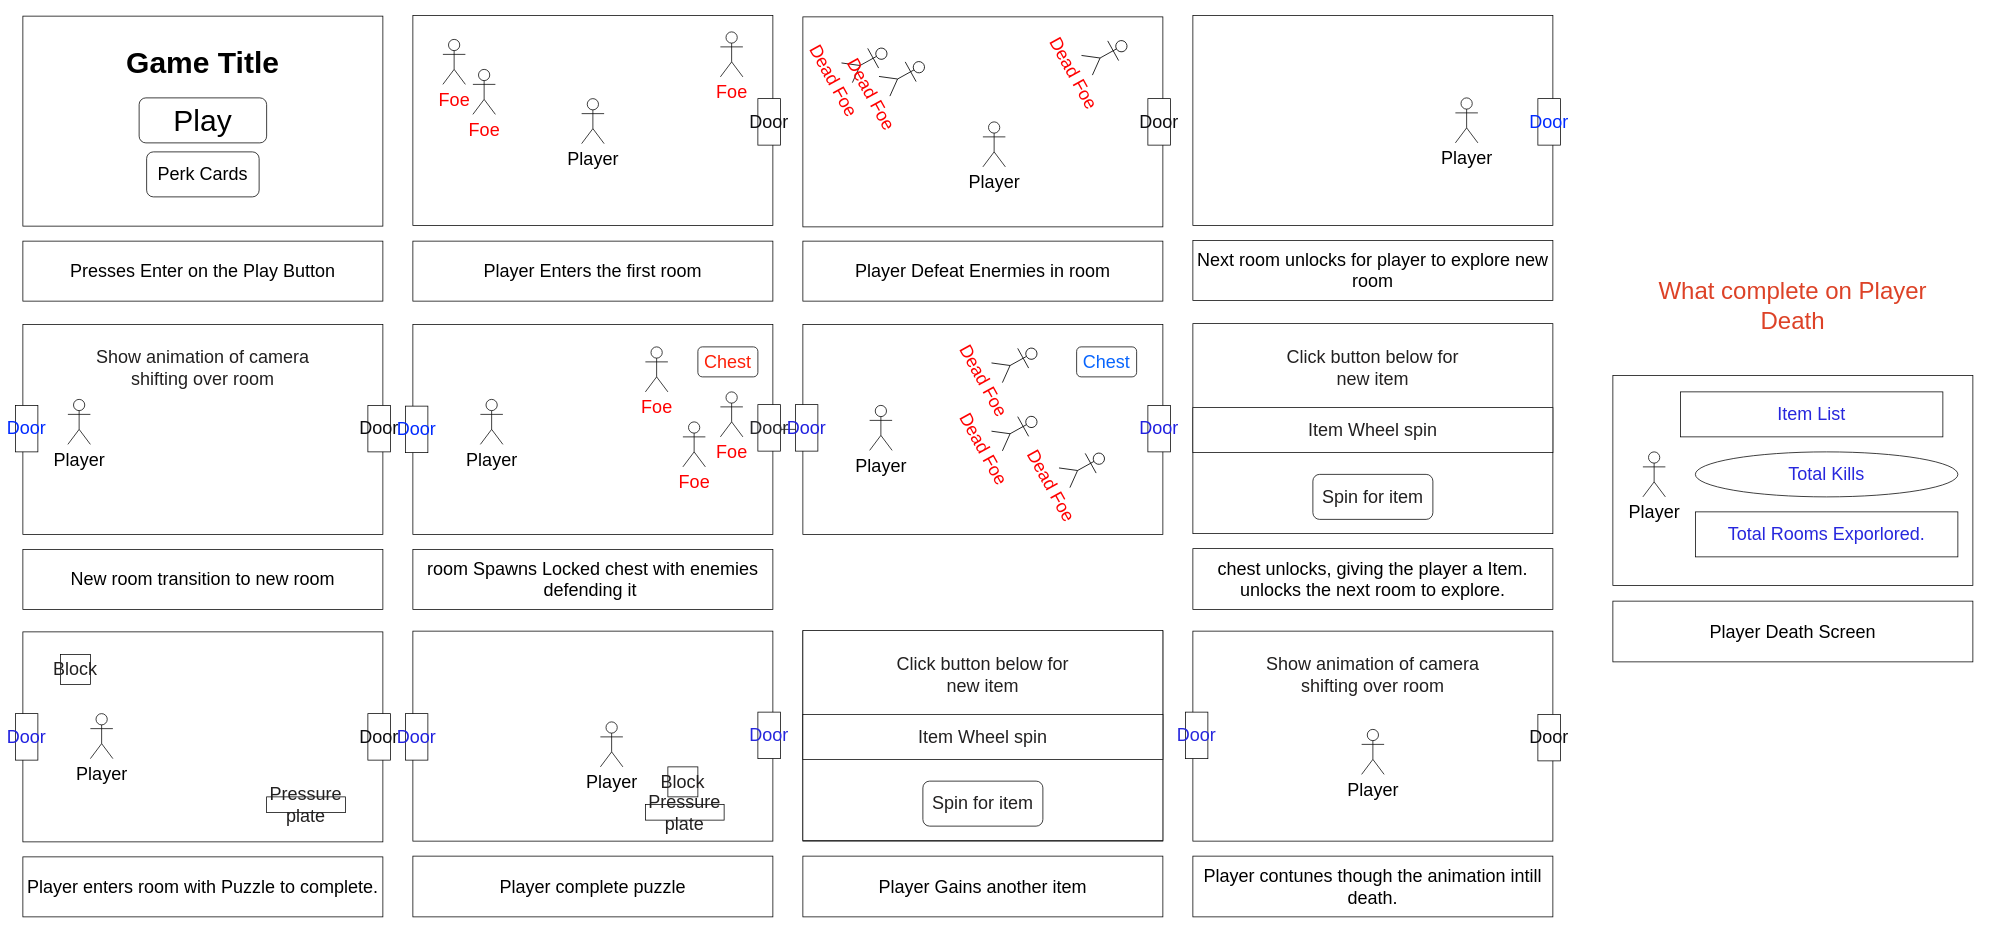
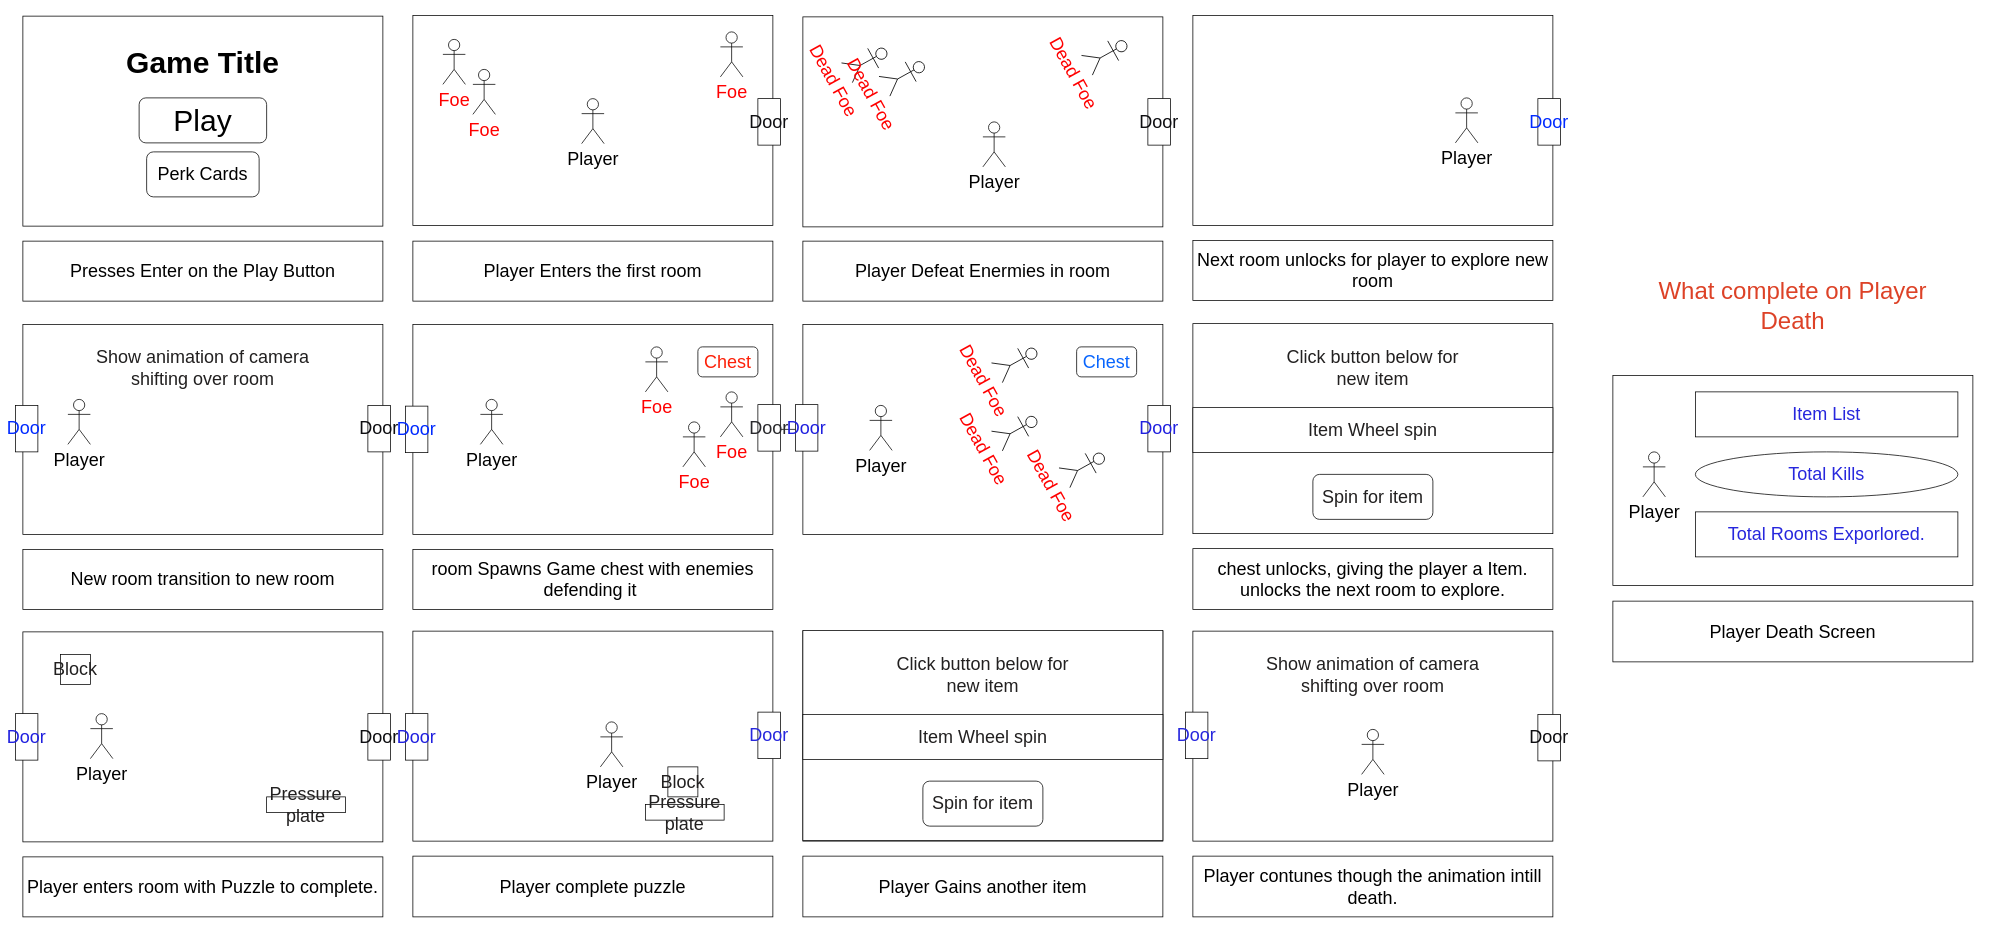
  <mxCell id="0" />
  <mxCell id="1" parent="0" />
  <mxCell id="2" value="" style="rounded=0;whiteSpace=wrap;html=1;fontSize=24;" parent="1" vertex="1"><mxGeometry x="30" y="21" width="480" height="280" as="geometry" /></mxCell>
  <mxCell id="3" value="Presses Enter on the Play Button" style="rounded=0;whiteSpace=wrap;html=1;fontSize=24;" parent="1" vertex="1"><mxGeometry x="30" y="321" width="480" height="80" as="geometry" /></mxCell>
  <mxCell id="4" value="" style="rounded=0;whiteSpace=wrap;html=1;fontSize=24;" parent="1" vertex="1"><mxGeometry x="550" y="20" width="480" height="280" as="geometry" /></mxCell>
  <mxCell id="5" value="Player Enters the first room" style="rounded=0;whiteSpace=wrap;html=1;fontSize=24;" parent="1" vertex="1"><mxGeometry x="550" y="321" width="480" height="80" as="geometry" /></mxCell>
  <mxCell id="6" value="" style="rounded=0;whiteSpace=wrap;html=1;fontSize=24;" parent="1" vertex="1"><mxGeometry x="30" y="432" width="480" height="280" as="geometry" /></mxCell>
  <mxCell id="7" value="New room transition to new room" style="rounded=0;whiteSpace=wrap;html=1;fontSize=24;" parent="1" vertex="1"><mxGeometry x="30" y="732" width="480" height="80" as="geometry" /></mxCell>
  <mxCell id="8" value="" style="edgeStyle=none;html=1;fontSize=24;fontColor=#222020;" edge="1" parent="1" source="9" target="13"><mxGeometry relative="1" as="geometry" /></mxCell>
  <mxCell id="9" value="" style="rounded=0;whiteSpace=wrap;html=1;fontSize=24;" parent="1" vertex="1"><mxGeometry x="550" y="432" width="480" height="280" as="geometry" /></mxCell>
- <mxCell id="10" value="room Spawns Locked chest with enemies defending it&amp;nbsp;" style="rounded=0;whiteSpace=wrap;html=1;fontSize=24;" parent="1" vertex="1"><mxGeometry x="550" y="732" width="480" height="80" as="geometry" /></mxCell>
+ <mxCell id="10" value="room Spawns Game chest with enemies defending it&amp;nbsp;" style="rounded=0;whiteSpace=wrap;html=1;fontSize=24;" parent="1" vertex="1"><mxGeometry x="550" y="732" width="480" height="80" as="geometry" /></mxCell>
  <mxCell id="11" value="" style="rounded=0;whiteSpace=wrap;html=1;fontSize=24;" parent="1" vertex="1"><mxGeometry x="1070" y="22" width="480" height="280" as="geometry" /></mxCell>
  <mxCell id="12" value="Player Defeat Enermies in room" style="rounded=0;whiteSpace=wrap;html=1;fontSize=24;" parent="1" vertex="1"><mxGeometry x="1070" y="321" width="480" height="80" as="geometry" /></mxCell>
  <mxCell id="13" value="" style="rounded=0;whiteSpace=wrap;html=1;fontSize=24;" parent="1" vertex="1"><mxGeometry x="1070" y="432" width="480" height="280" as="geometry" /></mxCell>
  <mxCell id="14" value="" style="rounded=0;whiteSpace=wrap;html=1;fontSize=24;" parent="1" vertex="1"><mxGeometry x="1590" y="20" width="480" height="280" as="geometry" /></mxCell>
  <mxCell id="15" value="Next room unlocks for player to explore new room" style="rounded=0;whiteSpace=wrap;html=1;fontSize=24;" parent="1" vertex="1"><mxGeometry x="1590" y="320" width="480" height="80" as="geometry" /></mxCell>
  <mxCell id="16" value="" style="rounded=0;whiteSpace=wrap;html=1;fontSize=24;" parent="1" vertex="1"><mxGeometry x="1590" y="431" width="480" height="280" as="geometry" /></mxCell>
  <mxCell id="17" value="chest unlocks, giving the player a Item. unlocks the next room to explore." style="rounded=0;whiteSpace=wrap;html=1;fontSize=24;" parent="1" vertex="1"><mxGeometry x="1590" y="731" width="480" height="81" as="geometry" /></mxCell>
  <mxCell id="18" value="" style="rounded=0;whiteSpace=wrap;html=1;fontSize=24;" parent="1" vertex="1"><mxGeometry x="30" y="842" width="480" height="280" as="geometry" /></mxCell>
  <mxCell id="19" value="Player enters room with Puzzle to complete." style="rounded=0;whiteSpace=wrap;html=1;fontSize=24;" parent="1" vertex="1"><mxGeometry x="30" y="1142" width="480" height="80" as="geometry" /></mxCell>
  <mxCell id="20" value="" style="rounded=0;whiteSpace=wrap;html=1;fontSize=24;" parent="1" vertex="1"><mxGeometry x="550" y="841" width="480" height="280" as="geometry" /></mxCell>
  <mxCell id="21" value="Player complete puzzle" style="rounded=0;whiteSpace=wrap;html=1;fontSize=24;" parent="1" vertex="1"><mxGeometry x="550" y="1141" width="480" height="81" as="geometry" /></mxCell>
  <mxCell id="22" value="" style="rounded=0;whiteSpace=wrap;html=1;fontSize=24;" parent="1" vertex="1"><mxGeometry x="1070" y="841" width="480" height="280" as="geometry" /></mxCell>
  <mxCell id="23" value="Player Gains another item" style="rounded=0;whiteSpace=wrap;html=1;fontSize=24;" parent="1" vertex="1"><mxGeometry x="1070" y="1141" width="480" height="81" as="geometry" /></mxCell>
  <mxCell id="24" value="" style="rounded=0;whiteSpace=wrap;html=1;fontSize=24;" parent="1" vertex="1"><mxGeometry x="1590" y="841" width="480" height="280" as="geometry" /></mxCell>
  <mxCell id="25" value="Player contunes though the animation intill death." style="rounded=0;whiteSpace=wrap;html=1;fontSize=24;" parent="1" vertex="1"><mxGeometry x="1590" y="1141" width="480" height="81" as="geometry" /></mxCell>
  <mxCell id="26" value="Game Title" style="text;html=1;strokeColor=none;fillColor=none;align=center;verticalAlign=middle;whiteSpace=wrap;rounded=0;fontSize=40;fontStyle=1" vertex="1" parent="1"><mxGeometry x="145" y="42" width="250" height="80" as="geometry" /></mxCell>
  <mxCell id="27" value="Play" style="rounded=1;whiteSpace=wrap;html=1;fontSize=40;" vertex="1" parent="1"><mxGeometry x="185" y="130" width="170" height="60" as="geometry" /></mxCell>
  <mxCell id="28" value="Perk Cards" style="rounded=1;whiteSpace=wrap;html=1;labelBorderColor=none;fontSize=24;" vertex="1" parent="1"><mxGeometry x="195" y="202" width="150" height="60" as="geometry" /></mxCell>
  <mxCell id="29" value="Player" style="shape=umlActor;verticalLabelPosition=bottom;verticalAlign=top;html=1;outlineConnect=0;labelBorderColor=none;fontSize=24;" vertex="1" parent="1"><mxGeometry x="775" y="131" width="30" height="60" as="geometry" /></mxCell>
  <mxCell id="30" value="Foe&lt;br&gt;" style="shape=umlActor;verticalLabelPosition=bottom;verticalAlign=top;html=1;outlineConnect=0;labelBorderColor=none;fontSize=24;fontColor=#FF0000;" vertex="1" parent="1"><mxGeometry x="590" y="52" width="30" height="60" as="geometry" /></mxCell>
  <mxCell id="31" value="Foe&lt;br&gt;" style="shape=umlActor;verticalLabelPosition=bottom;verticalAlign=top;html=1;outlineConnect=0;labelBorderColor=none;fontSize=24;fontColor=#FF0000;" vertex="1" parent="1"><mxGeometry x="630" y="92" width="30" height="60" as="geometry" /></mxCell>
  <mxCell id="32" value="Foe&lt;br&gt;" style="shape=umlActor;verticalLabelPosition=bottom;verticalAlign=top;html=1;outlineConnect=0;labelBorderColor=none;fontSize=24;fontColor=#FF0000;" vertex="1" parent="1"><mxGeometry x="960" y="42" width="30" height="60" as="geometry" /></mxCell>
  <mxCell id="33" value="Dead Foe" style="shape=umlActor;verticalLabelPosition=bottom;verticalAlign=top;html=1;outlineConnect=0;labelBorderColor=none;fontSize=24;fontColor=#FF0000;rotation=61;" vertex="1" parent="1"><mxGeometry x="1460" y="42" width="30" height="60" as="geometry" /></mxCell>
  <mxCell id="34" value="Dead Foe" style="shape=umlActor;verticalLabelPosition=bottom;verticalAlign=top;html=1;outlineConnect=0;labelBorderColor=none;fontSize=24;fontColor=#FF0000;rotation=61;" vertex="1" parent="1"><mxGeometry x="1140" y="52" width="30" height="60" as="geometry" /></mxCell>
  <mxCell id="35" value="Dead Foe" style="shape=umlActor;verticalLabelPosition=bottom;verticalAlign=top;html=1;outlineConnect=0;labelBorderColor=none;fontSize=24;fontColor=#FF0000;rotation=61;" vertex="1" parent="1"><mxGeometry x="1190" y="70" width="30" height="60" as="geometry" /></mxCell>
  <mxCell id="36" value="Player" style="shape=umlActor;verticalLabelPosition=bottom;verticalAlign=top;html=1;outlineConnect=0;labelBorderColor=none;fontSize=24;" vertex="1" parent="1"><mxGeometry x="1310" y="162" width="30" height="60" as="geometry" /></mxCell>
  <mxCell id="37" value="Player" style="shape=umlActor;verticalLabelPosition=bottom;verticalAlign=top;html=1;outlineConnect=0;labelBorderColor=none;fontSize=24;" vertex="1" parent="1"><mxGeometry x="1940" y="130" width="30" height="60" as="geometry" /></mxCell>
  <mxCell id="38" value="Door" style="rounded=0;whiteSpace=wrap;html=1;labelBorderColor=none;fontSize=24;fontColor=#002aff;" vertex="1" parent="1"><mxGeometry x="2050" y="131" width="30" height="62" as="geometry" /></mxCell>
  <mxCell id="39" value="Door" style="rounded=0;whiteSpace=wrap;html=1;labelBorderColor=none;fontSize=24;fontColor=#002aff;" vertex="1" parent="1"><mxGeometry x="20" y="540" width="30" height="62" as="geometry" /></mxCell>
  <mxCell id="40" value="Player" style="shape=umlActor;verticalLabelPosition=bottom;verticalAlign=top;html=1;outlineConnect=0;labelBorderColor=none;fontSize=24;" vertex="1" parent="1"><mxGeometry x="90" y="532" width="30" height="60" as="geometry" /></mxCell>
  <mxCell id="41" value="Chest" style="rounded=1;whiteSpace=wrap;html=1;labelBorderColor=none;fontSize=24;fontColor=#0865fd;" vertex="1" parent="1"><mxGeometry x="1435" y="462" width="80" height="40" as="geometry" /></mxCell>
  <mxCell id="42" value="Door" style="rounded=0;whiteSpace=wrap;html=1;labelBorderColor=none;fontSize=24;fontColor=#002aff;" vertex="1" parent="1"><mxGeometry x="540" y="541" width="30" height="62" as="geometry" /></mxCell>
  <mxCell id="43" value="Player" style="shape=umlActor;verticalLabelPosition=bottom;verticalAlign=top;html=1;outlineConnect=0;labelBorderColor=none;fontSize=24;" vertex="1" parent="1"><mxGeometry x="640" y="532" width="30" height="60" as="geometry" /></mxCell>
  <mxCell id="44" value="Foe&lt;br&gt;" style="shape=umlActor;verticalLabelPosition=bottom;verticalAlign=top;html=1;outlineConnect=0;labelBorderColor=none;fontSize=24;fontColor=#FF0000;" vertex="1" parent="1"><mxGeometry x="860" y="462" width="30" height="60" as="geometry" /></mxCell>
  <mxCell id="45" value="Foe&lt;br&gt;" style="shape=umlActor;verticalLabelPosition=bottom;verticalAlign=top;html=1;outlineConnect=0;labelBorderColor=none;fontSize=24;fontColor=#FF0000;" vertex="1" parent="1"><mxGeometry x="960" y="522" width="30" height="60" as="geometry" /></mxCell>
  <mxCell id="46" value="Foe&lt;br&gt;" style="shape=umlActor;verticalLabelPosition=bottom;verticalAlign=top;html=1;outlineConnect=0;labelBorderColor=none;fontSize=24;fontColor=#FF0000;" vertex="1" parent="1"><mxGeometry x="910" y="562" width="30" height="60" as="geometry" /></mxCell>
  <mxCell id="47" value="Door" style="rounded=0;whiteSpace=wrap;html=1;labelBorderColor=none;fontSize=24;fontColor=#2a2a2d;" vertex="1" parent="1"><mxGeometry x="1010" y="539" width="30" height="62" as="geometry" /></mxCell>
  <mxCell id="48" value="Door" style="rounded=0;whiteSpace=wrap;html=1;labelBorderColor=none;fontSize=24;fontColor=#0e0e11;" vertex="1" parent="1"><mxGeometry x="1010" y="131" width="30" height="62" as="geometry" /></mxCell>
  <mxCell id="49" value="Door" style="rounded=0;whiteSpace=wrap;html=1;labelBorderColor=none;fontSize=24;fontColor=#0e0e11;" vertex="1" parent="1"><mxGeometry x="1530" y="131" width="30" height="62" as="geometry" /></mxCell>
  <mxCell id="50" value="Door" style="rounded=0;whiteSpace=wrap;html=1;labelBorderColor=none;fontSize=24;fontColor=#0e0e11;" vertex="1" parent="1"><mxGeometry x="490" y="540" width="30" height="62" as="geometry" /></mxCell>
  <mxCell id="51" value="Dead Foe" style="shape=umlActor;verticalLabelPosition=bottom;verticalAlign=top;html=1;outlineConnect=0;labelBorderColor=none;fontSize=24;fontColor=#FF0000;rotation=61;" vertex="1" parent="1"><mxGeometry x="1340" y="452" width="30" height="60" as="geometry" /></mxCell>
  <mxCell id="52" value="Dead Foe" style="shape=umlActor;verticalLabelPosition=bottom;verticalAlign=top;html=1;outlineConnect=0;labelBorderColor=none;fontSize=24;fontColor=#FF0000;rotation=61;" vertex="1" parent="1"><mxGeometry x="1340" y="543" width="30" height="60" as="geometry" /></mxCell>
  <mxCell id="53" value="Dead Foe" style="shape=umlActor;verticalLabelPosition=bottom;verticalAlign=top;html=1;outlineConnect=0;labelBorderColor=none;fontSize=24;fontColor=#FF0000;rotation=61;" vertex="1" parent="1"><mxGeometry x="1430" y="592" width="30" height="60" as="geometry" /></mxCell>
  <mxCell id="54" value="Door" style="rounded=0;whiteSpace=wrap;html=1;labelBorderColor=none;fontSize=24;fontColor=#2020df;" vertex="1" parent="1"><mxGeometry x="1530" y="540" width="30" height="62" as="geometry" /></mxCell>
  <mxCell id="55" value="Chest" style="rounded=1;whiteSpace=wrap;html=1;labelBorderColor=none;fontSize=24;fontColor=#fd2008;" vertex="1" parent="1"><mxGeometry x="930" y="462" width="80" height="40" as="geometry" /></mxCell>
  <mxCell id="56" value="Player" style="shape=umlActor;verticalLabelPosition=bottom;verticalAlign=top;html=1;outlineConnect=0;labelBorderColor=none;fontSize=24;" vertex="1" parent="1"><mxGeometry x="1159" y="540" width="30" height="60" as="geometry" /></mxCell>
  <mxCell id="57" value="Item Wheel spin" style="rounded=0;whiteSpace=wrap;html=1;labelBorderColor=none;fontSize=24;fontColor=#222020;" vertex="1" parent="1"><mxGeometry x="1590" y="543" width="480" height="60" as="geometry" /></mxCell>
  <mxCell id="58" value="Spin for item" style="rounded=1;whiteSpace=wrap;html=1;labelBorderColor=none;fontSize=24;fontColor=#222020;" vertex="1" parent="1"><mxGeometry x="1750" y="632" width="160" height="60" as="geometry" /></mxCell>
  <mxCell id="59" value="Click button below for new item" style="text;html=1;strokeColor=none;fillColor=none;align=center;verticalAlign=middle;whiteSpace=wrap;rounded=0;labelBorderColor=none;fontSize=24;fontColor=#222020;" vertex="1" parent="1"><mxGeometry x="1710" y="462" width="240" height="55" as="geometry" /></mxCell>
  <mxCell id="60" value="Door" style="rounded=0;whiteSpace=wrap;html=1;labelBorderColor=none;fontSize=24;fontColor=#2020df;" vertex="1" parent="1"><mxGeometry x="20" y="951" width="30" height="62" as="geometry" /></mxCell>
  <mxCell id="61" value="Door" style="rounded=0;whiteSpace=wrap;html=1;labelBorderColor=none;fontSize=24;fontColor=#2020df;" vertex="1" parent="1"><mxGeometry x="1060" y="539" width="30" height="62" as="geometry" /></mxCell>
  <mxCell id="62" value="Player" style="shape=umlActor;verticalLabelPosition=bottom;verticalAlign=top;html=1;outlineConnect=0;labelBorderColor=none;fontSize=24;" vertex="1" parent="1"><mxGeometry x="120" y="951" width="30" height="60" as="geometry" /></mxCell>
  <mxCell id="63" value="Show animation of camera shifting over room" style="text;html=1;strokeColor=none;fillColor=none;align=center;verticalAlign=middle;whiteSpace=wrap;rounded=0;labelBorderColor=none;fontSize=24;fontColor=#222020;" vertex="1" parent="1"><mxGeometry x="120" y="447" width="300" height="85" as="geometry" /></mxCell>
  <mxCell id="64" value="Block" style="rounded=0;whiteSpace=wrap;html=1;labelBorderColor=none;fontSize=24;fontColor=#222020;" vertex="1" parent="1"><mxGeometry x="890" y="1022" width="40" height="40" as="geometry" /></mxCell>
  <mxCell id="65" value="Pressure plate" style="rounded=0;whiteSpace=wrap;html=1;labelBorderColor=none;fontSize=24;fontColor=#222020;" vertex="1" parent="1"><mxGeometry x="355" y="1062" width="105" height="21" as="geometry" /></mxCell>
  <mxCell id="66" value="Door" style="rounded=0;whiteSpace=wrap;html=1;labelBorderColor=none;fontSize=24;fontColor=#0e0e11;" vertex="1" parent="1"><mxGeometry x="490" y="951" width="30" height="62" as="geometry" /></mxCell>
  <mxCell id="67" value="Door" style="rounded=0;whiteSpace=wrap;html=1;labelBorderColor=none;fontSize=24;fontColor=#2727dd;" vertex="1" parent="1"><mxGeometry x="1010" y="949" width="30" height="62" as="geometry" /></mxCell>
  <mxCell id="68" value="Door" style="rounded=0;whiteSpace=wrap;html=1;labelBorderColor=none;fontSize=24;fontColor=#2020df;" vertex="1" parent="1"><mxGeometry x="540" y="951" width="30" height="62" as="geometry" /></mxCell>
  <mxCell id="69" value="Player" style="shape=umlActor;verticalLabelPosition=bottom;verticalAlign=top;html=1;outlineConnect=0;labelBorderColor=none;fontSize=24;" vertex="1" parent="1"><mxGeometry x="800" y="962" width="30" height="60" as="geometry" /></mxCell>
  <mxCell id="70" value="Pressure plate" style="rounded=0;whiteSpace=wrap;html=1;labelBorderColor=none;fontSize=24;fontColor=#222020;" vertex="1" parent="1"><mxGeometry x="860" y="1072" width="105" height="21" as="geometry" /></mxCell>
  <mxCell id="71" value="Block" style="rounded=0;whiteSpace=wrap;html=1;labelBorderColor=none;fontSize=24;fontColor=#222020;" vertex="1" parent="1"><mxGeometry x="80" y="872" width="40" height="40" as="geometry" /></mxCell>
  <mxCell id="72" value="" style="rounded=0;whiteSpace=wrap;html=1;fontSize=24;" vertex="1" parent="1"><mxGeometry x="1070" y="840" width="480" height="280" as="geometry" /></mxCell>
  <mxCell id="73" value="Item Wheel spin" style="rounded=0;whiteSpace=wrap;html=1;labelBorderColor=none;fontSize=24;fontColor=#222020;" vertex="1" parent="1"><mxGeometry x="1070" y="952" width="480" height="60" as="geometry" /></mxCell>
  <mxCell id="74" value="Spin for item" style="rounded=1;whiteSpace=wrap;html=1;labelBorderColor=none;fontSize=24;fontColor=#222020;" vertex="1" parent="1"><mxGeometry x="1230" y="1041" width="160" height="60" as="geometry" /></mxCell>
  <mxCell id="75" value="Click button below for new item" style="text;html=1;strokeColor=none;fillColor=none;align=center;verticalAlign=middle;whiteSpace=wrap;rounded=0;labelBorderColor=none;fontSize=24;fontColor=#222020;" vertex="1" parent="1"><mxGeometry x="1190" y="871" width="240" height="55" as="geometry" /></mxCell>
  <mxCell id="76" value="Show animation of camera shifting over room" style="text;html=1;strokeColor=none;fillColor=none;align=center;verticalAlign=middle;whiteSpace=wrap;rounded=0;labelBorderColor=none;fontSize=24;fontColor=#222020;" vertex="1" parent="1"><mxGeometry x="1680" y="856" width="300" height="85" as="geometry" /></mxCell>
  <mxCell id="77" value="Player" style="shape=umlActor;verticalLabelPosition=bottom;verticalAlign=top;html=1;outlineConnect=0;labelBorderColor=none;fontSize=24;" vertex="1" parent="1"><mxGeometry x="1815" y="972" width="30" height="60" as="geometry" /></mxCell>
  <mxCell id="78" value="Door" style="rounded=0;whiteSpace=wrap;html=1;labelBorderColor=none;fontSize=24;fontColor=#2727dd;" vertex="1" parent="1"><mxGeometry x="1580" y="949" width="30" height="62" as="geometry" /></mxCell>
  <mxCell id="79" value="Door" style="rounded=0;whiteSpace=wrap;html=1;labelBorderColor=none;fontSize=24;fontColor=#0e0e11;" vertex="1" parent="1"><mxGeometry x="2050" y="952" width="30" height="62" as="geometry" /></mxCell>
  <mxCell id="80" value="" style="rounded=0;whiteSpace=wrap;html=1;fontSize=24;" vertex="1" parent="1"><mxGeometry x="2150" y="500" width="480" height="280" as="geometry" /></mxCell>
  <mxCell id="81" value="Player Death Screen" style="rounded=0;whiteSpace=wrap;html=1;fontSize=24;" vertex="1" parent="1"><mxGeometry x="2150" y="801" width="480" height="81" as="geometry" /></mxCell>
  <mxCell id="82" value="What complete on Player Death" style="text;html=1;strokeColor=none;fillColor=none;align=center;verticalAlign=middle;whiteSpace=wrap;rounded=0;labelBorderColor=none;fontSize=32;fontColor=#dd4227;" vertex="1" parent="1"><mxGeometry x="2190" y="342" width="400" height="129" as="geometry" /></mxCell>
  <mxCell id="83" value="Player" style="shape=umlActor;verticalLabelPosition=bottom;verticalAlign=top;html=1;outlineConnect=0;labelBorderColor=none;fontSize=24;" vertex="1" parent="1"><mxGeometry x="2190" y="602" width="30" height="60" as="geometry" /></mxCell>
- <mxCell id="84" value="Item List" style="rounded=0;whiteSpace=wrap;html=1;labelBorderColor=none;fontSize=24;fontColor=#2727dd;" vertex="1" parent="1"><mxGeometry x="2240" y="522" width="350" height="60" as="geometry" /></mxCell>
+ <mxCell id="84" value="Item List" style="rounded=0;whiteSpace=wrap;html=1;labelBorderColor=none;fontSize=24;fontColor=#2727dd;" vertex="1" parent="1"><mxGeometry x="2260" y="522" width="350" height="60" as="geometry" /></mxCell>
  <mxCell id="85" value="Total Kills" style="ellipse;whiteSpace=wrap;html=1;labelBorderColor=none;fontSize=24;fontColor=#2727dd;" vertex="1" parent="1"><mxGeometry x="2260" y="602" width="350" height="60" as="geometry" /></mxCell>
  <mxCell id="86" value="Total Rooms Exporlored." style="rounded=0;whiteSpace=wrap;html=1;labelBorderColor=none;fontSize=24;fontColor=#2727dd;" vertex="1" parent="1"><mxGeometry x="2260" y="682" width="350" height="60" as="geometry" /></mxCell>
